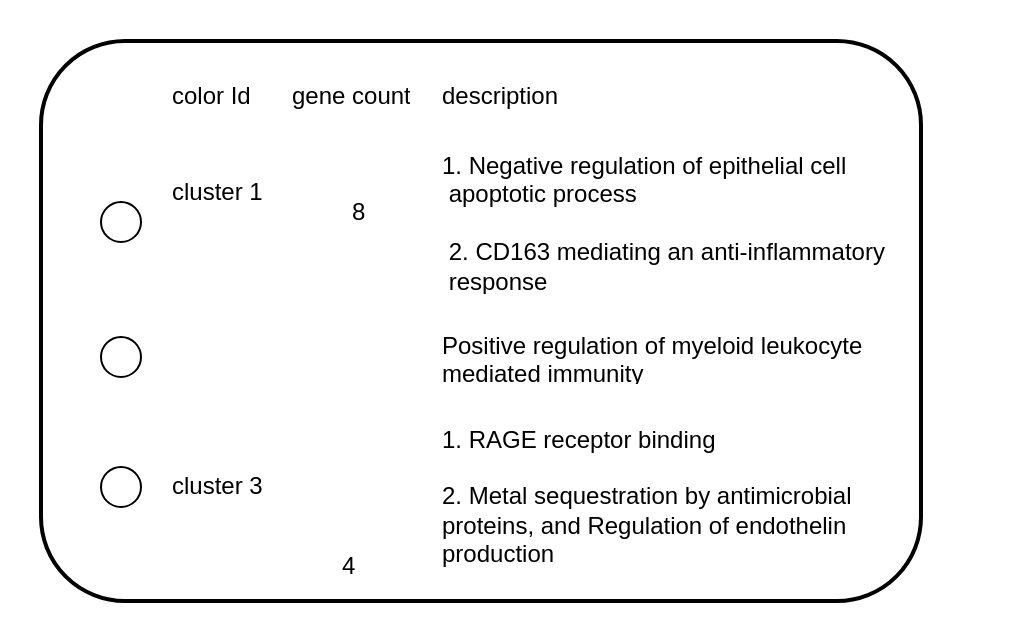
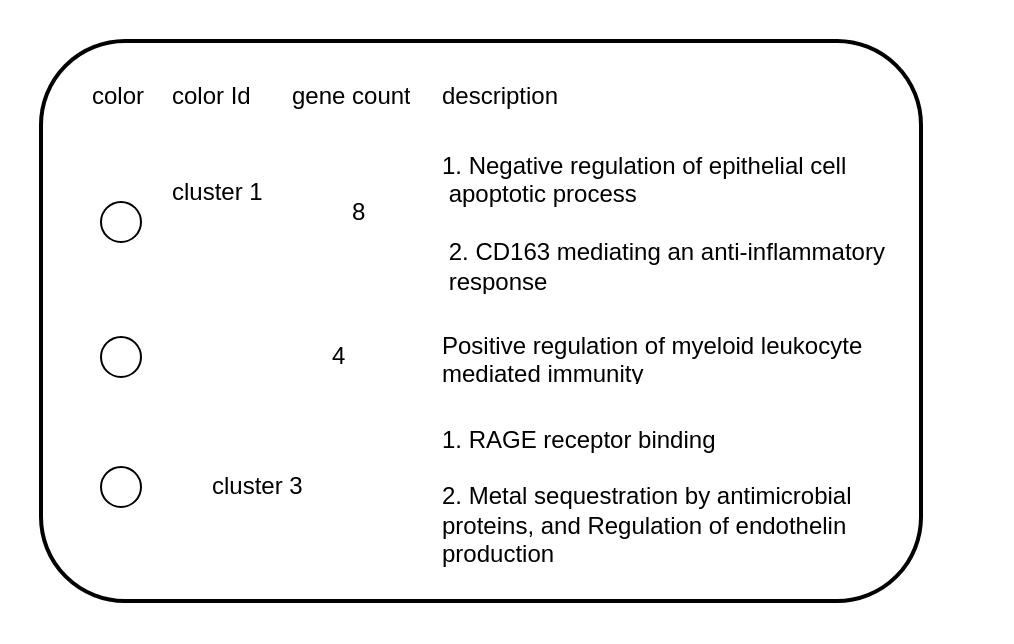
  <mxCell id="0" />
  <mxCell id="1" parent="0" />
  <mxCell id="2" value="" style="rounded=1;whiteSpace=wrap;html=1;fillColor=light-dark(#FFFFFF,#FFFFFF);strokeColor=light-dark(#000000,#666666);strokeWidth=2;" vertex="1" parent="1"><mxGeometry x="20" y="20" width="440" height="280" as="geometry" /></mxCell>
  <mxCell id="3" value="" style="rounded=0;whiteSpace=wrap;html=1;strokeWidth=9;strokeColor=light-dark(#FFFFFF,#FFFFFF);" vertex="1" parent="1"><mxGeometry x="40" y="198" width="400" height="10" as="geometry" /></mxCell>
  <mxCell id="4" value="" style="rounded=0;whiteSpace=wrap;html=1;strokeWidth=9;strokeColor=light-dark(#FFFFFF,#FFFFFF);" vertex="1" parent="1"><mxGeometry x="40" y="148" width="400" height="10" as="geometry" /></mxCell>
  <mxCell id="5" value="" style="rounded=0;whiteSpace=wrap;html=1;strokeWidth=9;strokeColor=light-dark(#FFFFFF,#FFFFFF);" vertex="1" parent="1"><mxGeometry x="40" y="63" width="400" height="10" as="geometry" /></mxCell>
+ <mxCell id="6" value="&lt;font style=&quot;color: light-dark(rgb(0, 0, 0), rgb(102, 102, 102));&quot;&gt;color&lt;/font&gt;" style="text;strokeColor=none;fillColor=none;align=left;verticalAlign=middle;spacingLeft=4;spacingRight=4;overflow=hidden;points=[[0,0.5],[1,0.5]];portConstraint=eastwest;rotatable=0;whiteSpace=wrap;html=1;" vertex="1" parent="1"><mxGeometry x="40" y="33" width="40" height="30" as="geometry" /></mxCell>
  <mxCell id="7" value="&lt;font style=&quot;color: light-dark(rgb(0, 0, 0), rgb(102, 102, 102));&quot;&gt;color Id&lt;/font&gt;" style="text;strokeColor=none;fillColor=none;align=left;verticalAlign=middle;spacingLeft=4;spacingRight=4;overflow=hidden;points=[[0,0.5],[1,0.5]];portConstraint=eastwest;rotatable=0;whiteSpace=wrap;html=1;" vertex="1" parent="1"><mxGeometry x="80" y="33" width="80" height="30" as="geometry" /></mxCell>
  <mxCell id="8" value="&lt;font style=&quot;color: light-dark(rgb(0, 0, 0), rgb(102, 102, 102));&quot;&gt;gene count&lt;/font&gt;" style="text;strokeColor=none;fillColor=none;align=left;verticalAlign=middle;spacingLeft=4;spacingRight=4;overflow=hidden;points=[[0,0.5],[1,0.5]];portConstraint=eastwest;rotatable=0;whiteSpace=wrap;html=1;" vertex="1" parent="1"><mxGeometry x="140" y="33" width="80" height="30" as="geometry" /></mxCell>
  <mxCell id="9" value="&lt;font style=&quot;color: light-dark(rgb(0, 0, 0), rgb(102, 102, 102));&quot;&gt;description&lt;/font&gt;" style="text;strokeColor=none;fillColor=none;align=left;verticalAlign=middle;spacingLeft=4;spacingRight=4;overflow=hidden;points=[[0,0.5],[1,0.5]];portConstraint=eastwest;rotatable=0;whiteSpace=wrap;html=1;" vertex="1" parent="1"><mxGeometry x="215" y="33" width="80" height="30" as="geometry" /></mxCell>
  <mxCell id="10" value="" style="ellipse;whiteSpace=wrap;html=1;aspect=fixed;fillColor=light-dark(#FFFFFF,#CCFFCC);" vertex="1" parent="1"><mxGeometry x="50" y="168" width="20" height="20" as="geometry" /></mxCell>
  <mxCell id="11" value="" style="ellipse;whiteSpace=wrap;html=1;aspect=fixed;fillColor=light-dark(#FFFFFF,#FF9999);" vertex="1" parent="1"><mxGeometry x="50" y="100.5" width="20" height="20" as="geometry" /></mxCell>
  <mxCell id="12" value="" style="ellipse;whiteSpace=wrap;html=1;aspect=fixed;fillColor=light-dark(#FFFFFF,#81D7D7);" vertex="1" parent="1"><mxGeometry x="50" y="233" width="20" height="20" as="geometry" /></mxCell>
  <mxCell id="13" value="&lt;font style=&quot;color: light-dark(rgb(0, 0, 0), rgb(102, 102, 102));&quot;&gt;cluster 1&lt;/font&gt;" style="text;strokeColor=none;fillColor=none;align=left;verticalAlign=middle;spacingLeft=4;spacingRight=4;overflow=hidden;points=[[0,0.5],[1,0.5]];portConstraint=eastwest;rotatable=0;whiteSpace=wrap;html=1;" vertex="1" parent="1"><mxGeometry x="80" y="80.5" width="60" height="30" as="geometry" /></mxCell>
- <mxCell id="14" value="&lt;font style=&quot;color: light-dark(rgb(0, 0, 0), rgb(102, 102, 102));&quot;&gt;cluster 3&lt;/font&gt;" style="text;strokeColor=none;fillColor=none;align=left;verticalAlign=middle;spacingLeft=4;spacingRight=4;overflow=hidden;points=[[0,0.5],[1,0.5]];portConstraint=eastwest;rotatable=0;whiteSpace=wrap;html=1;" vertex="1" parent="1"><mxGeometry x="80" y="228" width="60" height="30" as="geometry" /></mxCell>
+ <mxCell id="14" value="&lt;font style=&quot;color: light-dark(rgb(0, 0, 0), rgb(102, 102, 102));&quot;&gt;cluster 3&lt;/font&gt;" style="text;strokeColor=none;fillColor=none;align=left;verticalAlign=middle;spacingLeft=4;spacingRight=4;overflow=hidden;points=[[0,0.5],[1,0.5]];portConstraint=eastwest;rotatable=0;whiteSpace=wrap;html=1;" vertex="1" parent="1"><mxGeometry x="100" y="228" width="60" height="30" as="geometry" /></mxCell>
  <mxCell id="15" value="&lt;font style=&quot;color: light-dark(rgb(0, 0, 0), rgb(102, 102, 102));&quot;&gt;8&lt;/font&gt;" style="text;strokeColor=none;fillColor=none;align=left;verticalAlign=middle;spacingLeft=4;spacingRight=4;overflow=hidden;points=[[0,0.5],[1,0.5]];portConstraint=eastwest;rotatable=0;whiteSpace=wrap;html=1;" vertex="1" parent="1"><mxGeometry x="170" y="90.5" width="20" height="30" as="geometry" /></mxCell>
- <mxCell id="16" value="&lt;font style=&quot;color: light-dark(rgb(0, 0, 0), rgb(102, 102, 102));&quot;&gt;4&lt;/font&gt;" style="text;strokeColor=none;fillColor=none;align=left;verticalAlign=middle;spacingLeft=4;spacingRight=4;overflow=hidden;points=[[0,0.5],[1,0.5]];portConstraint=eastwest;rotatable=0;whiteSpace=wrap;html=1;" vertex="1" parent="1"><mxGeometry x="165" y="268" width="20" height="30" as="geometry" /></mxCell>
+ <mxCell id="16" value="&lt;font style=&quot;color: light-dark(rgb(0, 0, 0), rgb(102, 102, 102));&quot;&gt;4&lt;/font&gt;" style="text;strokeColor=none;fillColor=none;align=left;verticalAlign=middle;spacingLeft=4;spacingRight=4;overflow=hidden;points=[[0,0.5],[1,0.5]];portConstraint=eastwest;rotatable=0;whiteSpace=wrap;html=1;" vertex="1" parent="1"><mxGeometry x="160" y="163" width="20" height="30" as="geometry" /></mxCell>
  <mxCell id="17" value="&lt;div&gt;&lt;font style=&quot;color: light-dark(rgb(0, 0, 0), rgb(102, 102, 102));&quot;&gt;&lt;font style=&quot;&quot;&gt;1.&amp;nbsp;&lt;/font&gt;&lt;span style=&quot;background-color: transparent;&quot;&gt;Negative regulation of epithelial cell&amp;nbsp; &amp;nbsp; &amp;nbsp; &amp;nbsp; &amp;nbsp; &amp;nbsp; &amp;nbsp;apoptotic process&lt;br&gt;&lt;br&gt;&lt;/span&gt;&lt;/font&gt;&lt;/div&gt;&lt;div&gt;&lt;font style=&quot;color: light-dark(rgb(0, 0, 0), rgb(102, 102, 102));&quot;&gt;&lt;font style=&quot;&quot;&gt;&amp;nbsp;2.&amp;nbsp;&lt;/font&gt;&lt;span style=&quot;background-color: transparent;&quot;&gt;CD163 mediating an anti-inflammatory&amp;nbsp; &amp;nbsp; &amp;nbsp; &amp;nbsp;response&lt;/span&gt;&lt;/font&gt;&lt;/div&gt;" style="text;strokeColor=none;fillColor=none;align=left;verticalAlign=middle;spacingLeft=4;spacingRight=4;overflow=hidden;points=[[0,0.5],[1,0.5]];portConstraint=eastwest;rotatable=0;whiteSpace=wrap;html=1;" vertex="1" parent="1"><mxGeometry x="215" y="73" width="250" height="75" as="geometry" /></mxCell>
  <mxCell id="18" value="&lt;font style=&quot;color: light-dark(rgb(0, 0, 0), rgb(102, 102, 102));&quot;&gt;Positive regulation of myeloid leukocyte mediated immunity&lt;/font&gt;" style="text;strokeColor=none;fillColor=none;align=left;verticalAlign=middle;spacingLeft=4;spacingRight=4;overflow=hidden;points=[[0,0.5],[1,0.5]];portConstraint=eastwest;rotatable=0;whiteSpace=wrap;html=1;" vertex="1" parent="1"><mxGeometry x="215" y="163" width="270" height="30" as="geometry" /></mxCell>
  <mxCell id="19" value="&lt;div&gt;&lt;font style=&quot;color: light-dark(rgb(0, 0, 0), rgb(102, 102, 102));&quot;&gt;1.&amp;nbsp;&lt;/font&gt;&lt;span style=&quot;color: light-dark(rgb(0, 0, 0), rgb(102, 102, 102)); background-color: transparent;&quot;&gt;RAGE receptor binding&lt;br&gt;&lt;br&gt;&lt;/span&gt;&lt;/div&gt;&lt;div&gt;&lt;font style=&quot;color: light-dark(rgb(0, 0, 0), rgb(102, 102, 102));&quot;&gt;2.&amp;nbsp;&lt;/font&gt;&lt;span style=&quot;color: light-dark(rgb(0, 0, 0), rgb(102, 102, 102)); background-color: transparent;&quot;&gt;Metal sequestration by antimicrobial proteins, and Regulation of endothelin production&lt;/span&gt;&lt;/div&gt;" style="text;strokeColor=none;fillColor=none;align=left;verticalAlign=middle;spacingLeft=4;spacingRight=4;overflow=hidden;points=[[0,0.5],[1,0.5]];portConstraint=eastwest;rotatable=0;whiteSpace=wrap;html=1;" vertex="1" parent="1"><mxGeometry x="215" y="208" width="240" height="80" as="geometry" /></mxCell>
